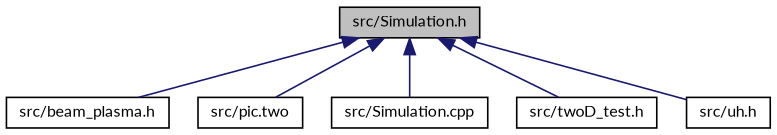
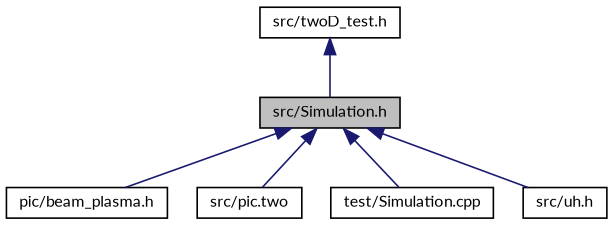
  digraph {
    fontname=Lato
    node [color=black fillcolor=white fontname=Lato fontsize=10 shape=record style=filled]
    edge [color=midnightblue dir=back fontname=Lato fontsize=10 labelfontname=Helvetica labelfontsize=10 style=solid]
    n1 [fillcolor=grey75 fontcolor=black height=0.2 label="src/Simulation.h" width=0.4]
-   n2 [height=0.2 label="src/beam_plasma.h" width=0.4]
+   n2 [height=0.2 label="pic/beam_plasma.h" width=0.4]
    n3 [height=0.2 label="src/pic.two" width=0.4]
-   n4 [height=0.2 label="src/Simulation.cpp" width=0.4]
+   n4 [height=0.2 label="test/Simulation.cpp" width=0.4]
    n5 [height=0.2 label="src/twoD_test.h" width=0.4]
    n6 [height=0.2 label="src/uh.h" width=0.4]
    n1 -> n2
    n1 -> n3
    n1 -> n4
-   n1 -> n5
+   n5 -> n1
    n1 -> n6
  }
